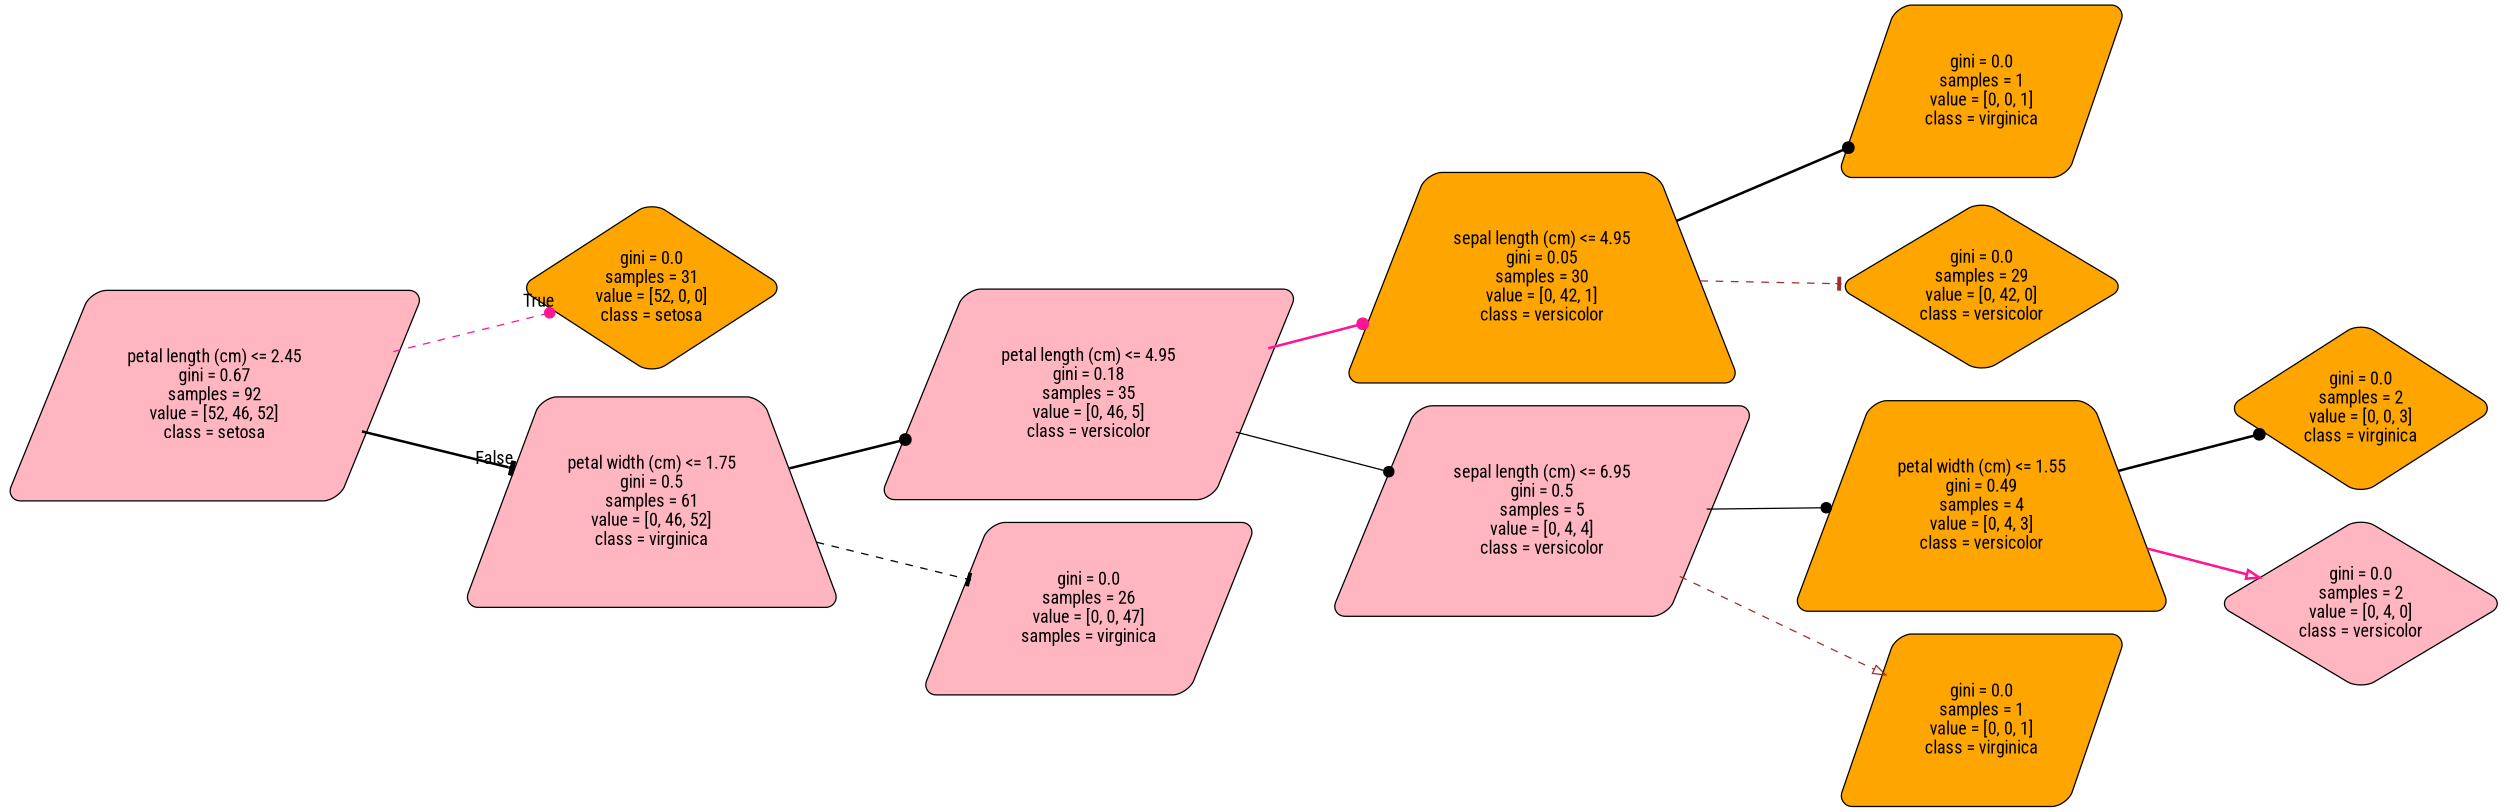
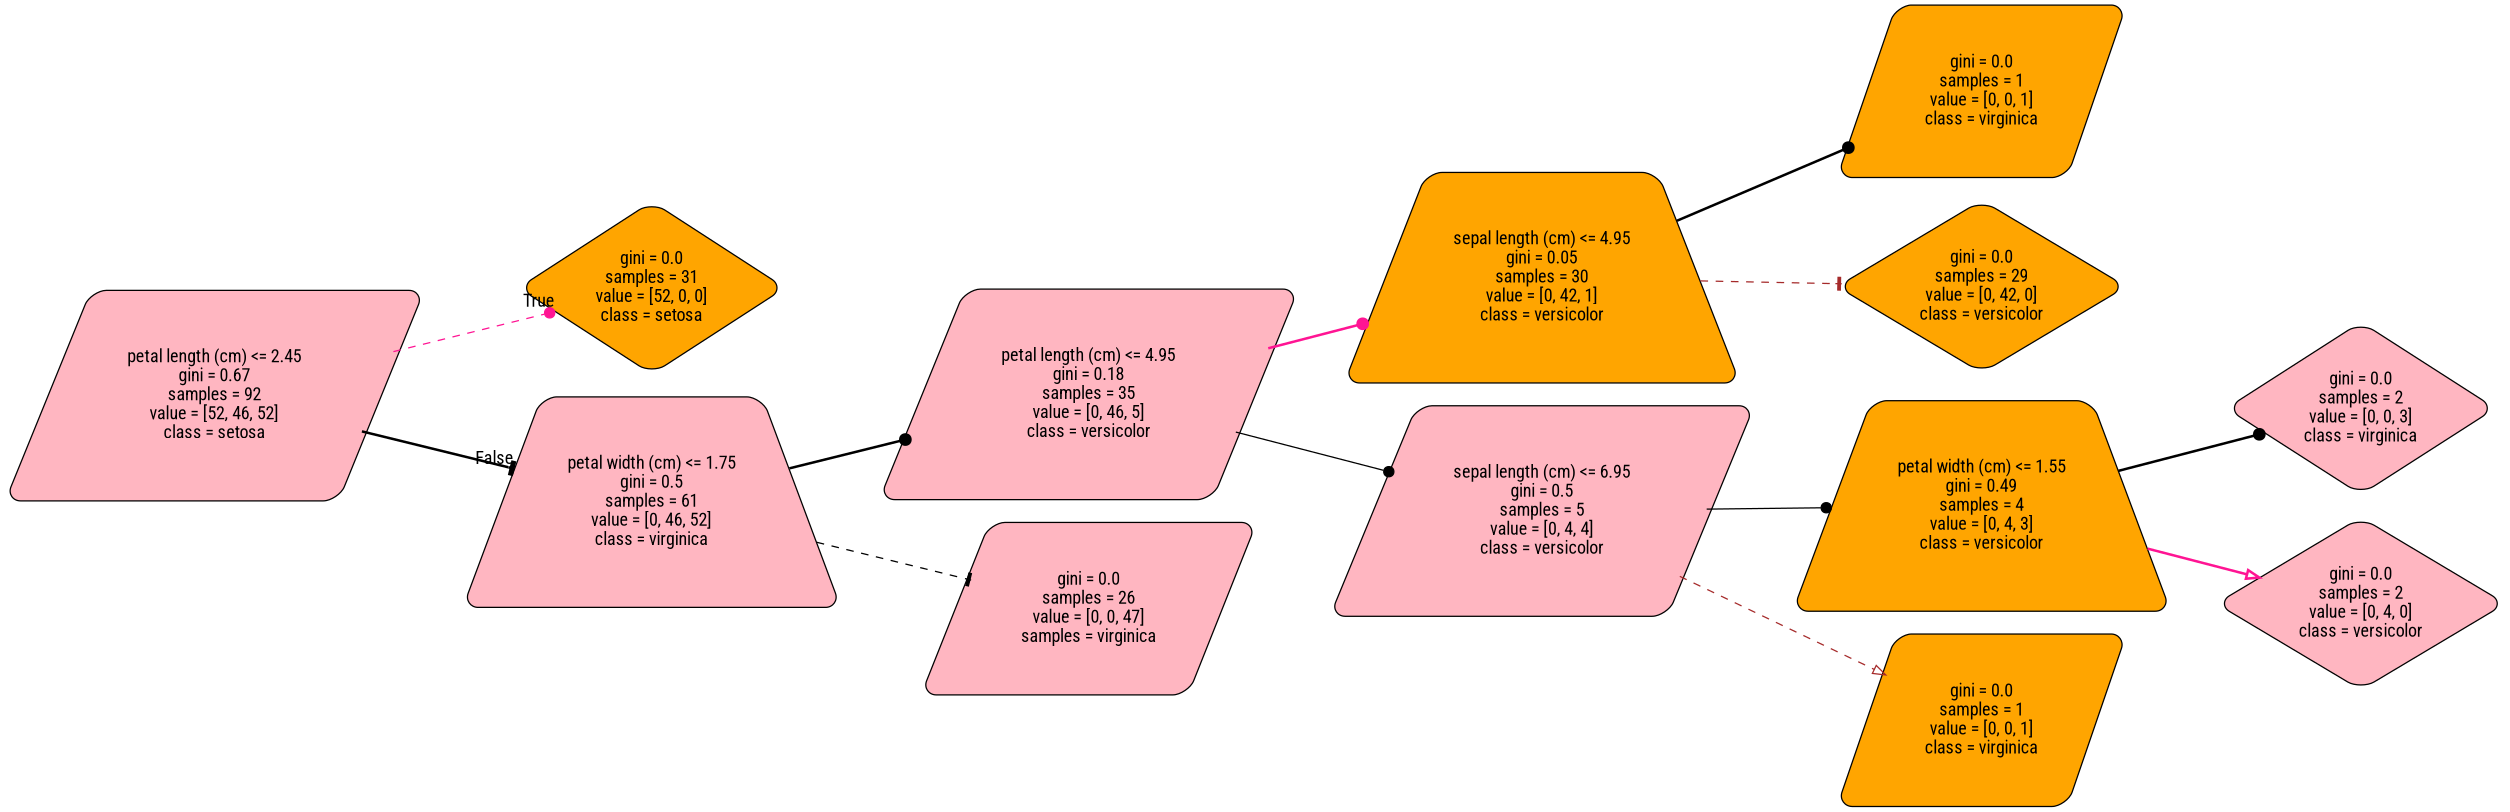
  digraph {
    fontname="Roboto Condensed"
    rankdir=LR
    node [color=black fillcolor=lightpink fontname="Roboto Condensed" shape=parallelogram style="filled, rounded"]
    edge [arrowhead=dot color=black fontname="Roboto Condensed" style=bold]
    n1 [label="petal length (cm) <= 2.45\ngini = 0.67\nsamples = 92\nvalue = [52, 46, 52]\nclass = setosa"]
    n2 [fillcolor=orange label="gini = 0.0\nsamples = 31\nvalue = [52, 0, 0]\nclass = setosa" shape=diamond]
    n3 [label="petal width (cm) <= 1.75\ngini = 0.5\nsamples = 61\nvalue = [0, 46, 52]\nclass = virginica" shape=trapezium]
    n4 [label="petal length (cm) <= 4.95\ngini = 0.18\nsamples = 35\nvalue = [0, 46, 5]\nclass = versicolor"]
    n5 [label="gini = 0.0\nsamples = 26\nvalue = [0, 0, 47]\nsamples = virginica"]
    n6 [fillcolor=orange label="sepal length (cm) <= 4.95\ngini = 0.05\nsamples = 30\nvalue = [0, 42, 1]\nclass = versicolor" shape=trapezium]
    n7 [label="sepal length (cm) <= 6.95\ngini = 0.5\nsamples = 5\nvalue = [0, 4, 4]\nclass = versicolor"]
    n8 [fillcolor=orange label="gini = 0.0\nsamples = 1\nvalue = [0, 0, 1]\nclass = virginica"]
    n9 [fillcolor=orange label="gini = 0.0\nsamples = 29\nvalue = [0, 42, 0]\nclass = versicolor" shape=diamond]
    n10 [fillcolor=orange label="petal width (cm) <= 1.55\ngini = 0.49\nsamples = 4\nvalue = [0, 4, 3]\nclass = versicolor" shape=trapezium]
    n11 [fillcolor=orange label="gini = 0.0\nsamples = 1\nvalue = [0, 0, 1]\nclass = virginica"]
-   n12 [fillcolor=orange label="gini = 0.0\nsamples = 2\nvalue = [0, 0, 3]\nclass = virginica" shape=diamond]
+   n12 [label="gini = 0.0\nsamples = 2\nvalue = [0, 0, 3]\nclass = virginica" shape=diamond]
    n13 [label="gini = 0.0\nsamples = 2\nvalue = [0, 4, 0]\nclass = versicolor" shape=diamond]
    n1 -> n2 [color=deeppink headlabel=True labelangle=45 labeldistance=2.5 style=dashed]
    n1 -> n3 [arrowhead=tee headlabel=False labelangle=-45 labeldistance=2.5]
    n3 -> n4
    n3 -> n5 [arrowhead=tee style=dashed]
    n4 -> n6 [color=deeppink]
    n4 -> n7 [style=solid]
    n6 -> n8
    n6 -> n9 [arrowhead=tee color=brown style=dashed]
    n7 -> n10 [style=solid]
    n7 -> n11 [arrowhead=onormal color=brown style=dashed]
    n10 -> n12
    n10 -> n13 [arrowhead=onormal color=deeppink]
  }
